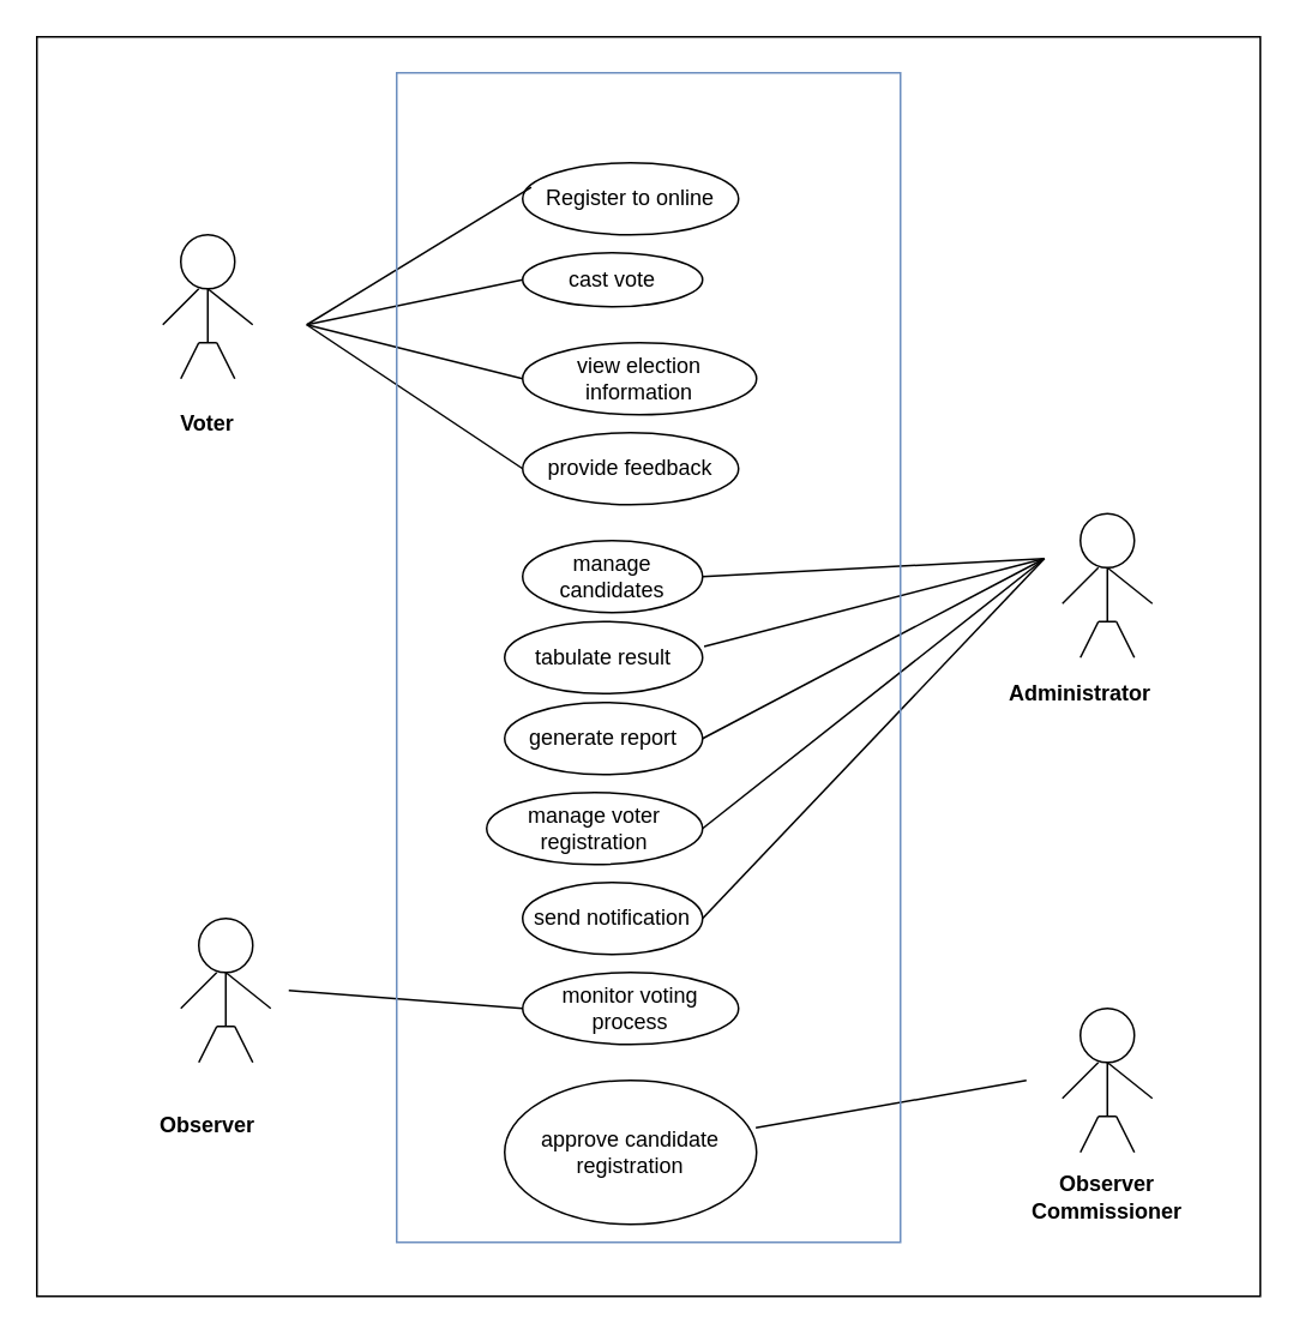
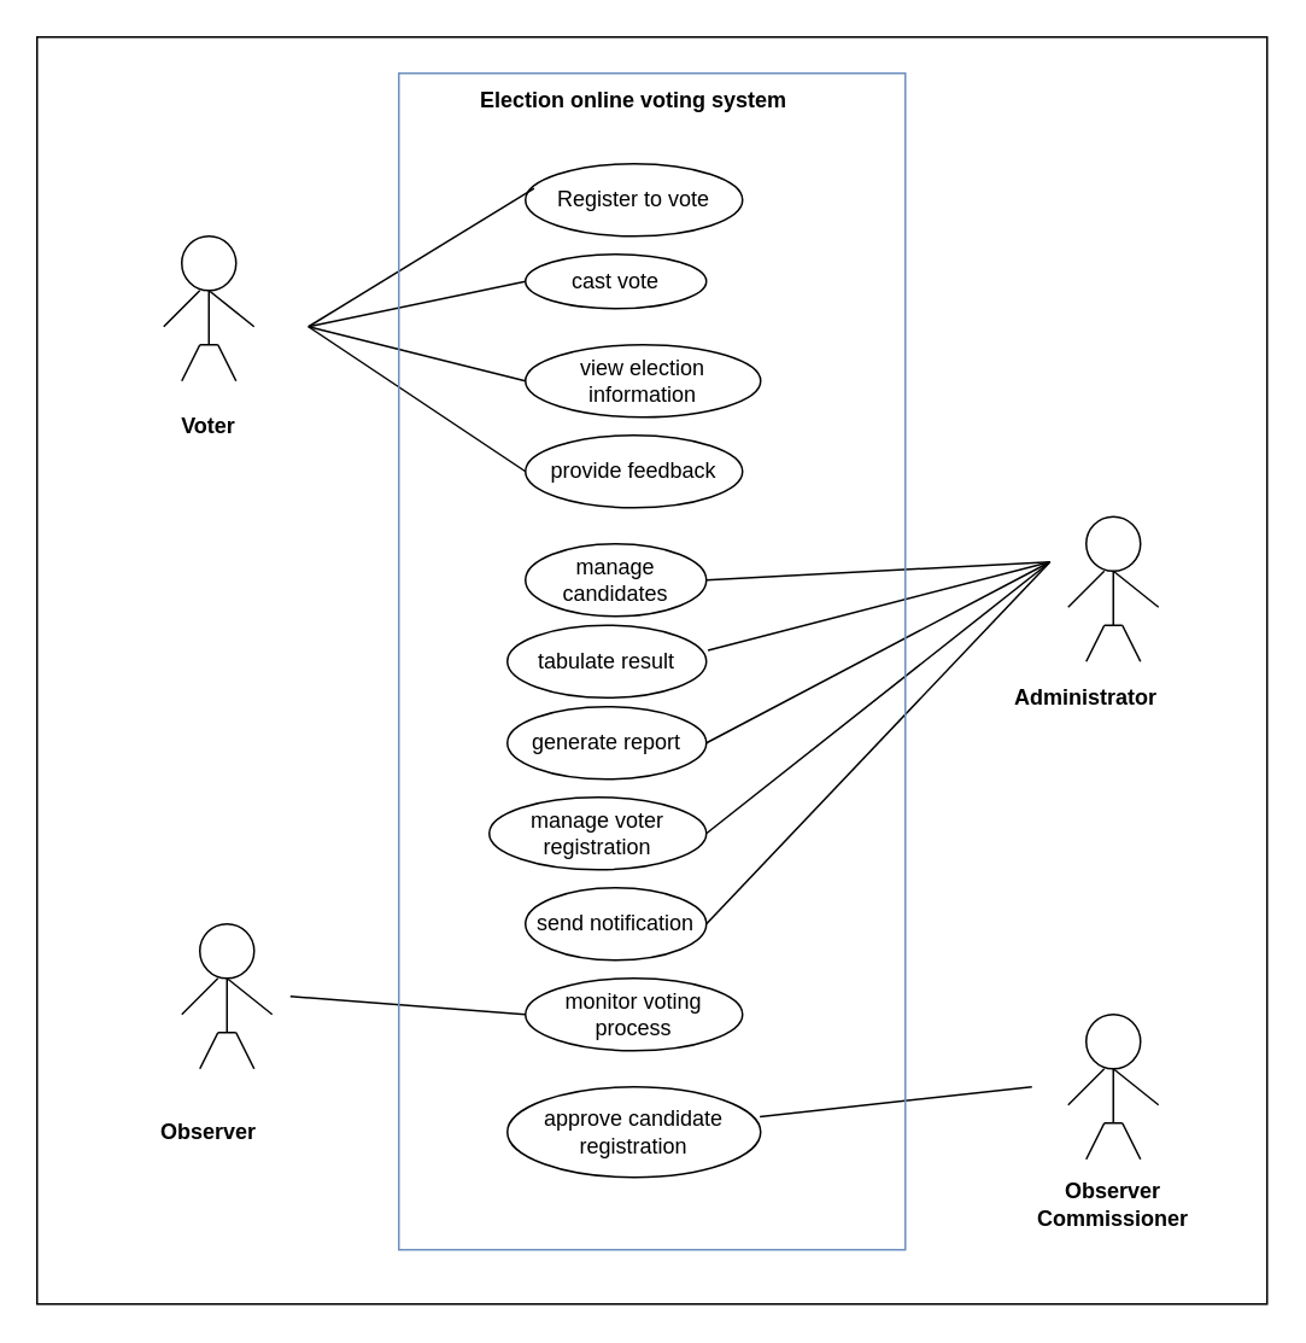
  <mxCell id="0" />
  <mxCell id="1" parent="0" />
  <mxCell id="2" value="" style="rounded=0;whiteSpace=wrap;html=1;" vertex="1" parent="1"><mxGeometry x="20" width="680" height="700" as="geometry" y="20" /></mxCell>
  <mxCell id="3" value="" style="ellipse;whiteSpace=wrap;html=1;" vertex="1" parent="1"><mxGeometry x="100" y="130" width="30" height="30" as="geometry" /></mxCell>
  <mxCell id="4" value="" style="endArrow=none;html=1;rounded=0;entryX=0.5;entryY=1;entryDx=0;entryDy=0;" edge="1" parent="1" target="3"><mxGeometry width="50" height="50" relative="1" as="geometry"><mxPoint x="115" y="190" as="sourcePoint" /><mxPoint x="120" y="160" as="targetPoint" /></mxGeometry></mxCell>
  <mxCell id="5" value="" style="endArrow=none;html=1;rounded=0;" edge="1" parent="1"><mxGeometry width="50" height="50" relative="1" as="geometry"><mxPoint x="90" y="180" as="sourcePoint" /><mxPoint x="110" y="160" as="targetPoint" /></mxGeometry></mxCell>
  <mxCell id="6" value="" style="endArrow=none;html=1;rounded=0;entryX=0.5;entryY=1;entryDx=0;entryDy=0;" edge="1" parent="1" target="3"><mxGeometry width="50" height="50" relative="1" as="geometry"><mxPoint x="140" y="180" as="sourcePoint" /><mxPoint x="120" y="170" as="targetPoint" /></mxGeometry></mxCell>
  <mxCell id="7" value="" style="endArrow=none;html=1;rounded=0;" edge="1" parent="1"><mxGeometry width="50" height="50" relative="1" as="geometry"><mxPoint x="130" y="210" as="sourcePoint" /><mxPoint x="120" y="190" as="targetPoint" /></mxGeometry></mxCell>
  <mxCell id="8" value="" style="endArrow=none;html=1;rounded=0;" edge="1" parent="1"><mxGeometry width="50" height="50" relative="1" as="geometry"><mxPoint x="100" y="210" as="sourcePoint" /><mxPoint x="110" y="190" as="targetPoint" /></mxGeometry></mxCell>
  <mxCell id="9" value="" style="ellipse;whiteSpace=wrap;html=1;" vertex="1" parent="1"><mxGeometry x="110" y="510" width="30" height="30" as="geometry" /></mxCell>
  <mxCell id="10" value="" style="endArrow=none;html=1;rounded=0;entryX=0.5;entryY=1;entryDx=0;entryDy=0;" edge="1" target="9" parent="1"><mxGeometry width="50" height="50" relative="1" as="geometry"><mxPoint x="125" y="570" as="sourcePoint" /><mxPoint x="130" y="540" as="targetPoint" /></mxGeometry></mxCell>
  <mxCell id="11" value="" style="endArrow=none;html=1;rounded=0;" edge="1" parent="1"><mxGeometry width="50" height="50" relative="1" as="geometry"><mxPoint x="100" y="560" as="sourcePoint" /><mxPoint x="120" y="540" as="targetPoint" /></mxGeometry></mxCell>
  <mxCell id="12" value="" style="endArrow=none;html=1;rounded=0;entryX=0.5;entryY=1;entryDx=0;entryDy=0;" edge="1" target="9" parent="1"><mxGeometry width="50" height="50" relative="1" as="geometry"><mxPoint x="150" y="560" as="sourcePoint" /><mxPoint x="130" y="550" as="targetPoint" /></mxGeometry></mxCell>
  <mxCell id="13" value="" style="endArrow=none;html=1;rounded=0;" edge="1" parent="1"><mxGeometry width="50" height="50" relative="1" as="geometry"><mxPoint x="140" y="590" as="sourcePoint" /><mxPoint x="130" y="570" as="targetPoint" /></mxGeometry></mxCell>
  <mxCell id="14" value="" style="endArrow=none;html=1;rounded=0;" edge="1" parent="1"><mxGeometry width="50" height="50" relative="1" as="geometry"><mxPoint x="110" y="590" as="sourcePoint" /><mxPoint x="120" y="570" as="targetPoint" /></mxGeometry></mxCell>
  <mxCell id="15" value="" style="ellipse;whiteSpace=wrap;html=1;" vertex="1" parent="1"><mxGeometry x="600" y="285" width="30" height="30" as="geometry" /></mxCell>
  <mxCell id="16" value="" style="endArrow=none;html=1;rounded=0;entryX=0.5;entryY=1;entryDx=0;entryDy=0;" edge="1" target="15" parent="1"><mxGeometry width="50" height="50" relative="1" as="geometry"><mxPoint x="615" y="345" as="sourcePoint" /><mxPoint x="620" y="315" as="targetPoint" /></mxGeometry></mxCell>
  <mxCell id="17" value="" style="endArrow=none;html=1;rounded=0;" edge="1" parent="1"><mxGeometry width="50" height="50" relative="1" as="geometry"><mxPoint x="590" y="335" as="sourcePoint" /><mxPoint x="610" y="315" as="targetPoint" /></mxGeometry></mxCell>
  <mxCell id="18" value="" style="endArrow=none;html=1;rounded=0;entryX=0.5;entryY=1;entryDx=0;entryDy=0;" edge="1" target="15" parent="1"><mxGeometry width="50" height="50" relative="1" as="geometry"><mxPoint x="640" y="335" as="sourcePoint" /><mxPoint x="620" y="325" as="targetPoint" /></mxGeometry></mxCell>
  <mxCell id="19" value="" style="endArrow=none;html=1;rounded=0;" edge="1" parent="1"><mxGeometry width="50" height="50" relative="1" as="geometry"><mxPoint x="630" y="365" as="sourcePoint" /><mxPoint x="620" y="345" as="targetPoint" /></mxGeometry></mxCell>
  <mxCell id="20" value="" style="endArrow=none;html=1;rounded=0;" edge="1" parent="1"><mxGeometry width="50" height="50" relative="1" as="geometry"><mxPoint x="600" y="365" as="sourcePoint" /><mxPoint x="610" y="345" as="targetPoint" /></mxGeometry></mxCell>
  <mxCell id="21" value="" style="ellipse;whiteSpace=wrap;html=1;" vertex="1" parent="1"><mxGeometry x="600" y="560" width="30" height="30" as="geometry" /></mxCell>
  <mxCell id="22" value="" style="endArrow=none;html=1;rounded=0;entryX=0.5;entryY=1;entryDx=0;entryDy=0;" edge="1" target="21" parent="1"><mxGeometry width="50" height="50" relative="1" as="geometry"><mxPoint x="615" y="620" as="sourcePoint" /><mxPoint x="620" y="590" as="targetPoint" /></mxGeometry></mxCell>
  <mxCell id="23" value="" style="endArrow=none;html=1;rounded=0;" edge="1" parent="1"><mxGeometry width="50" height="50" relative="1" as="geometry"><mxPoint x="590" y="610" as="sourcePoint" /><mxPoint x="610" y="590" as="targetPoint" /></mxGeometry></mxCell>
  <mxCell id="24" value="" style="endArrow=none;html=1;rounded=0;entryX=0.5;entryY=1;entryDx=0;entryDy=0;" edge="1" target="21" parent="1"><mxGeometry width="50" height="50" relative="1" as="geometry"><mxPoint x="640" y="610" as="sourcePoint" /><mxPoint x="620" y="600" as="targetPoint" /></mxGeometry></mxCell>
  <mxCell id="25" value="" style="endArrow=none;html=1;rounded=0;" edge="1" parent="1"><mxGeometry width="50" height="50" relative="1" as="geometry"><mxPoint x="630" y="640" as="sourcePoint" /><mxPoint x="620" y="620" as="targetPoint" /></mxGeometry></mxCell>
  <mxCell id="26" value="" style="endArrow=none;html=1;rounded=0;" edge="1" parent="1"><mxGeometry width="50" height="50" relative="1" as="geometry"><mxPoint x="600" y="640" as="sourcePoint" /><mxPoint x="610" y="620" as="targetPoint" /></mxGeometry></mxCell>
- <mxCell id="27" value="Register to online" style="ellipse;whiteSpace=wrap;html=1;align=center;" vertex="1" parent="1"><mxGeometry x="290" y="90" width="120" height="40" as="geometry" /></mxCell>
+ <mxCell id="27" value="Register to vote" style="ellipse;whiteSpace=wrap;html=1;align=center;" vertex="1" parent="1"><mxGeometry x="290" y="90" width="120" height="40" as="geometry" /></mxCell>
  <mxCell id="28" value="cast vote" style="ellipse;whiteSpace=wrap;html=1;align=center;" vertex="1" parent="1"><mxGeometry x="290" y="140" width="100" height="30" as="geometry" /></mxCell>
  <mxCell id="29" value="view election information" style="ellipse;whiteSpace=wrap;html=1;align=center;" vertex="1" parent="1"><mxGeometry x="290" y="190" width="130" height="40" as="geometry" /></mxCell>
  <mxCell id="30" value="provide feedback" style="ellipse;whiteSpace=wrap;html=1;align=center;" vertex="1" parent="1"><mxGeometry x="290" y="240" width="120" height="40" as="geometry" /></mxCell>
  <mxCell id="31" value="manage candidates" style="ellipse;whiteSpace=wrap;html=1;align=center;" vertex="1" parent="1"><mxGeometry x="290" y="300" width="100" height="40" as="geometry" /></mxCell>
  <mxCell id="32" value="tabulate result" style="ellipse;whiteSpace=wrap;html=1;align=center;" vertex="1" parent="1"><mxGeometry x="280" y="345" width="110" height="40" as="geometry" /></mxCell>
  <mxCell id="33" value="generate report" style="ellipse;whiteSpace=wrap;html=1;align=center;" vertex="1" parent="1"><mxGeometry x="280" y="390" width="110" height="40" as="geometry" /></mxCell>
  <mxCell id="34" value="manage voter registration" style="ellipse;whiteSpace=wrap;html=1;align=center;" vertex="1" parent="1"><mxGeometry x="270" y="440" width="120" height="40" as="geometry" /></mxCell>
  <mxCell id="35" value="send notification" style="ellipse;whiteSpace=wrap;html=1;align=center;" vertex="1" parent="1"><mxGeometry x="290" y="490" width="100" height="40" as="geometry" /></mxCell>
  <mxCell id="36" value="monitor voting process" style="ellipse;whiteSpace=wrap;html=1;align=center;" vertex="1" parent="1"><mxGeometry x="290" y="540" width="120" height="40" as="geometry" /></mxCell>
- <mxCell id="37" value="approve candidate registration" style="ellipse;whiteSpace=wrap;html=1;align=center;" vertex="1" parent="1"><mxGeometry x="280" y="600" width="140" height="80" as="geometry" /></mxCell>
+ <mxCell id="37" value="approve candidate registration" style="ellipse;whiteSpace=wrap;html=1;align=center;" vertex="1" parent="1"><mxGeometry x="280" y="600" width="140" height="50" as="geometry" /></mxCell>
  <mxCell id="38" value="" style="endArrow=none;html=1;rounded=0;entryX=0.04;entryY=0.34;entryDx=0;entryDy=0;entryPerimeter=0;" edge="1" parent="1" target="27"><mxGeometry width="50" height="50" relative="1" as="geometry"><mxPoint x="170" y="180" as="sourcePoint" /><mxPoint x="230" y="245.217" as="targetPoint" /></mxGeometry></mxCell>
  <mxCell id="39" value="" style="endArrow=none;html=1;rounded=0;entryX=0;entryY=0.5;entryDx=0;entryDy=0;" edge="1" parent="1" target="28"><mxGeometry width="50" height="50" relative="1" as="geometry"><mxPoint x="170" y="180" as="sourcePoint" /><mxPoint x="300" y="120" as="targetPoint" /></mxGeometry></mxCell>
  <mxCell id="40" value="" style="endArrow=none;html=1;rounded=0;entryX=0;entryY=0.5;entryDx=0;entryDy=0;" edge="1" parent="1" target="29"><mxGeometry width="50" height="50" relative="1" as="geometry"><mxPoint x="170" y="180" as="sourcePoint" /><mxPoint x="300" y="170" as="targetPoint" /></mxGeometry></mxCell>
  <mxCell id="41" value="" style="endArrow=none;html=1;rounded=0;entryX=0;entryY=0.5;entryDx=0;entryDy=0;" edge="1" parent="1" target="30"><mxGeometry width="50" height="50" relative="1" as="geometry"><mxPoint x="170" y="180" as="sourcePoint" /><mxPoint x="300" y="220" as="targetPoint" /></mxGeometry></mxCell>
  <mxCell id="42" value="" style="endArrow=none;html=1;rounded=0;entryX=0;entryY=0.5;entryDx=0;entryDy=0;exitX=1;exitY=0.5;exitDx=0;exitDy=0;" edge="1" parent="1" source="31"><mxGeometry width="50" height="50" relative="1" as="geometry"><mxPoint x="460" y="280" as="sourcePoint" /><mxPoint x="580" y="310" as="targetPoint" /></mxGeometry></mxCell>
  <mxCell id="43" value="" style="endArrow=none;html=1;rounded=0;exitX=1.008;exitY=0.345;exitDx=0;exitDy=0;exitPerimeter=0;" edge="1" parent="1" source="32"><mxGeometry width="50" height="50" relative="1" as="geometry"><mxPoint x="400" y="330" as="sourcePoint" /><mxPoint x="580" y="310" as="targetPoint" /></mxGeometry></mxCell>
  <mxCell id="44" value="" style="endArrow=none;html=1;rounded=0;exitX=1;exitY=0.5;exitDx=0;exitDy=0;" edge="1" parent="1" source="33"><mxGeometry width="50" height="50" relative="1" as="geometry"><mxPoint x="401" y="369" as="sourcePoint" /><mxPoint x="580" y="310" as="targetPoint" /></mxGeometry></mxCell>
  <mxCell id="45" value="" style="endArrow=none;html=1;rounded=0;exitX=1;exitY=0.5;exitDx=0;exitDy=0;" edge="1" parent="1" source="34"><mxGeometry width="50" height="50" relative="1" as="geometry"><mxPoint x="400" y="420" as="sourcePoint" /><mxPoint x="580" y="310" as="targetPoint" /></mxGeometry></mxCell>
  <mxCell id="46" value="" style="endArrow=none;html=1;rounded=0;exitX=1;exitY=0.5;exitDx=0;exitDy=0;" edge="1" parent="1" source="35"><mxGeometry width="50" height="50" relative="1" as="geometry"><mxPoint x="400" y="470" as="sourcePoint" /><mxPoint x="580" y="310" as="targetPoint" /></mxGeometry></mxCell>
  <mxCell id="47" value="" style="endArrow=none;html=1;rounded=0;" edge="1" parent="1"><mxGeometry width="50" height="50" relative="1" as="geometry"><mxPoint x="160" y="550" as="sourcePoint" /><mxPoint x="290" y="560" as="targetPoint" /></mxGeometry></mxCell>
  <mxCell id="48" value="" style="endArrow=none;html=1;rounded=0;exitX=0.997;exitY=0.33;exitDx=0;exitDy=0;exitPerimeter=0;" edge="1" parent="1" source="37"><mxGeometry width="50" height="50" relative="1" as="geometry"><mxPoint x="440" y="590" as="sourcePoint" /><mxPoint x="570" y="600" as="targetPoint" /></mxGeometry></mxCell>
  <mxCell id="49" value="&lt;b&gt;Voter&lt;/b&gt;" style="text;html=1;align=center;verticalAlign=middle;whiteSpace=wrap;rounded=0;" vertex="1" parent="1"><mxGeometry x="85" y="220" width="60" height="30" as="geometry" /></mxCell>
  <mxCell id="50" value="&lt;b&gt;Administrator&lt;/b&gt;" style="text;html=1;align=center;verticalAlign=middle;whiteSpace=wrap;rounded=0;" vertex="1" parent="1"><mxGeometry x="570" y="370" width="60" height="30" as="geometry" /></mxCell>
  <mxCell id="51" value="&lt;b&gt;Observer&lt;/b&gt;" style="text;html=1;align=center;verticalAlign=middle;whiteSpace=wrap;rounded=0;" vertex="1" parent="1"><mxGeometry x="85" y="610" width="60" height="30" as="geometry" /></mxCell>
  <mxCell id="52" value="&lt;b&gt;Observer Commissioner&lt;/b&gt;" style="text;html=1;align=center;verticalAlign=middle;whiteSpace=wrap;rounded=0;" vertex="1" parent="1"><mxGeometry x="585" y="650" width="60" height="30" as="geometry" /></mxCell>
+ <mxCell id="53" value="&lt;b&gt;Election&amp;nbsp;online voting system&lt;/b&gt;" style="text;html=1;align=center;verticalAlign=middle;whiteSpace=wrap;rounded=0;" vertex="1" parent="1"><mxGeometry x="260" y="40" width="180" height="30" as="geometry" /></mxCell>
  <mxCell id="54" value="" style="rounded=0;whiteSpace=wrap;html=1;fillColor=none;strokeColor=#6c8ebf;" vertex="1" parent="1"><mxGeometry x="220" y="40" width="280" height="650" as="geometry" /></mxCell>
  <mxCell id="55" value="" style="endArrow=none;html=1;rounded=0;" edge="1" parent="1"><mxGeometry width="50" height="50" relative="1" as="geometry"><mxPoint x="120" y="190" as="sourcePoint" /><mxPoint x="110" y="190" as="targetPoint" /></mxGeometry></mxCell>
  <mxCell id="56" value="" style="endArrow=none;html=1;rounded=0;" edge="1" parent="1"><mxGeometry width="50" height="50" relative="1" as="geometry"><mxPoint x="620" y="345" as="sourcePoint" /><mxPoint x="610" y="345" as="targetPoint" /></mxGeometry></mxCell>
  <mxCell id="57" value="" style="endArrow=none;html=1;rounded=0;" edge="1" parent="1"><mxGeometry width="50" height="50" relative="1" as="geometry"><mxPoint x="130" y="570" as="sourcePoint" /><mxPoint x="120" y="570" as="targetPoint" /></mxGeometry></mxCell>
  <mxCell id="58" value="" style="endArrow=none;html=1;rounded=0;" edge="1" parent="1"><mxGeometry width="50" height="50" relative="1" as="geometry"><mxPoint x="620" y="620" as="sourcePoint" /><mxPoint x="610" y="620" as="targetPoint" /></mxGeometry></mxCell>
